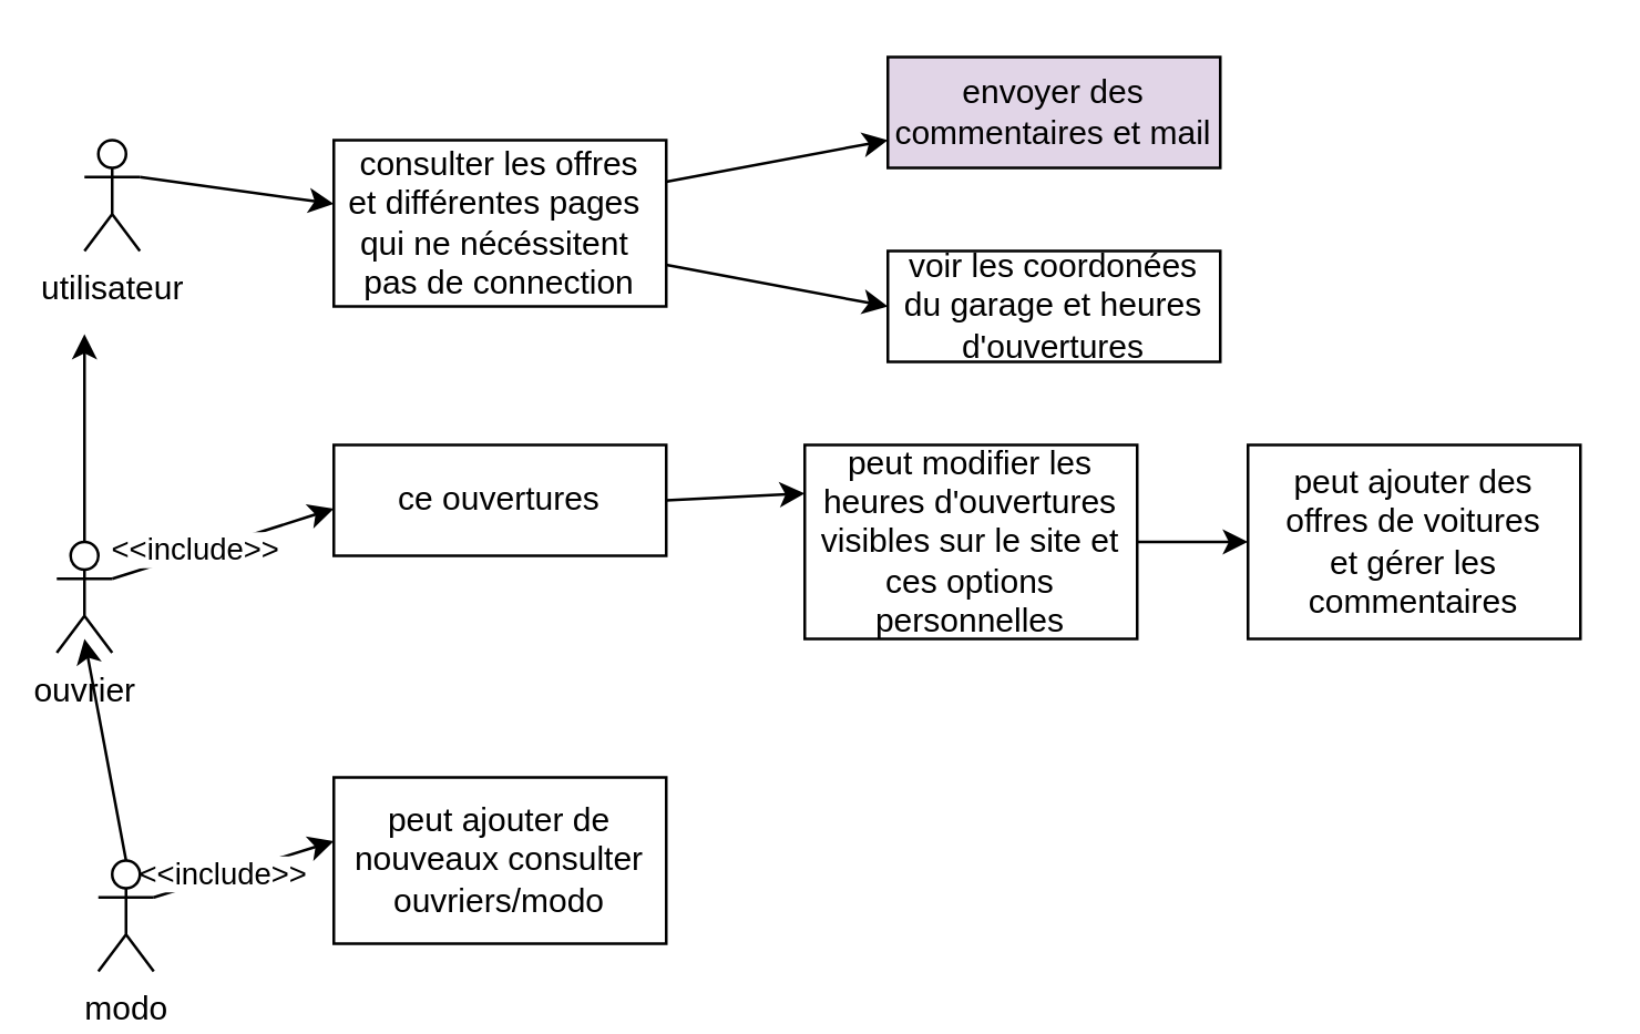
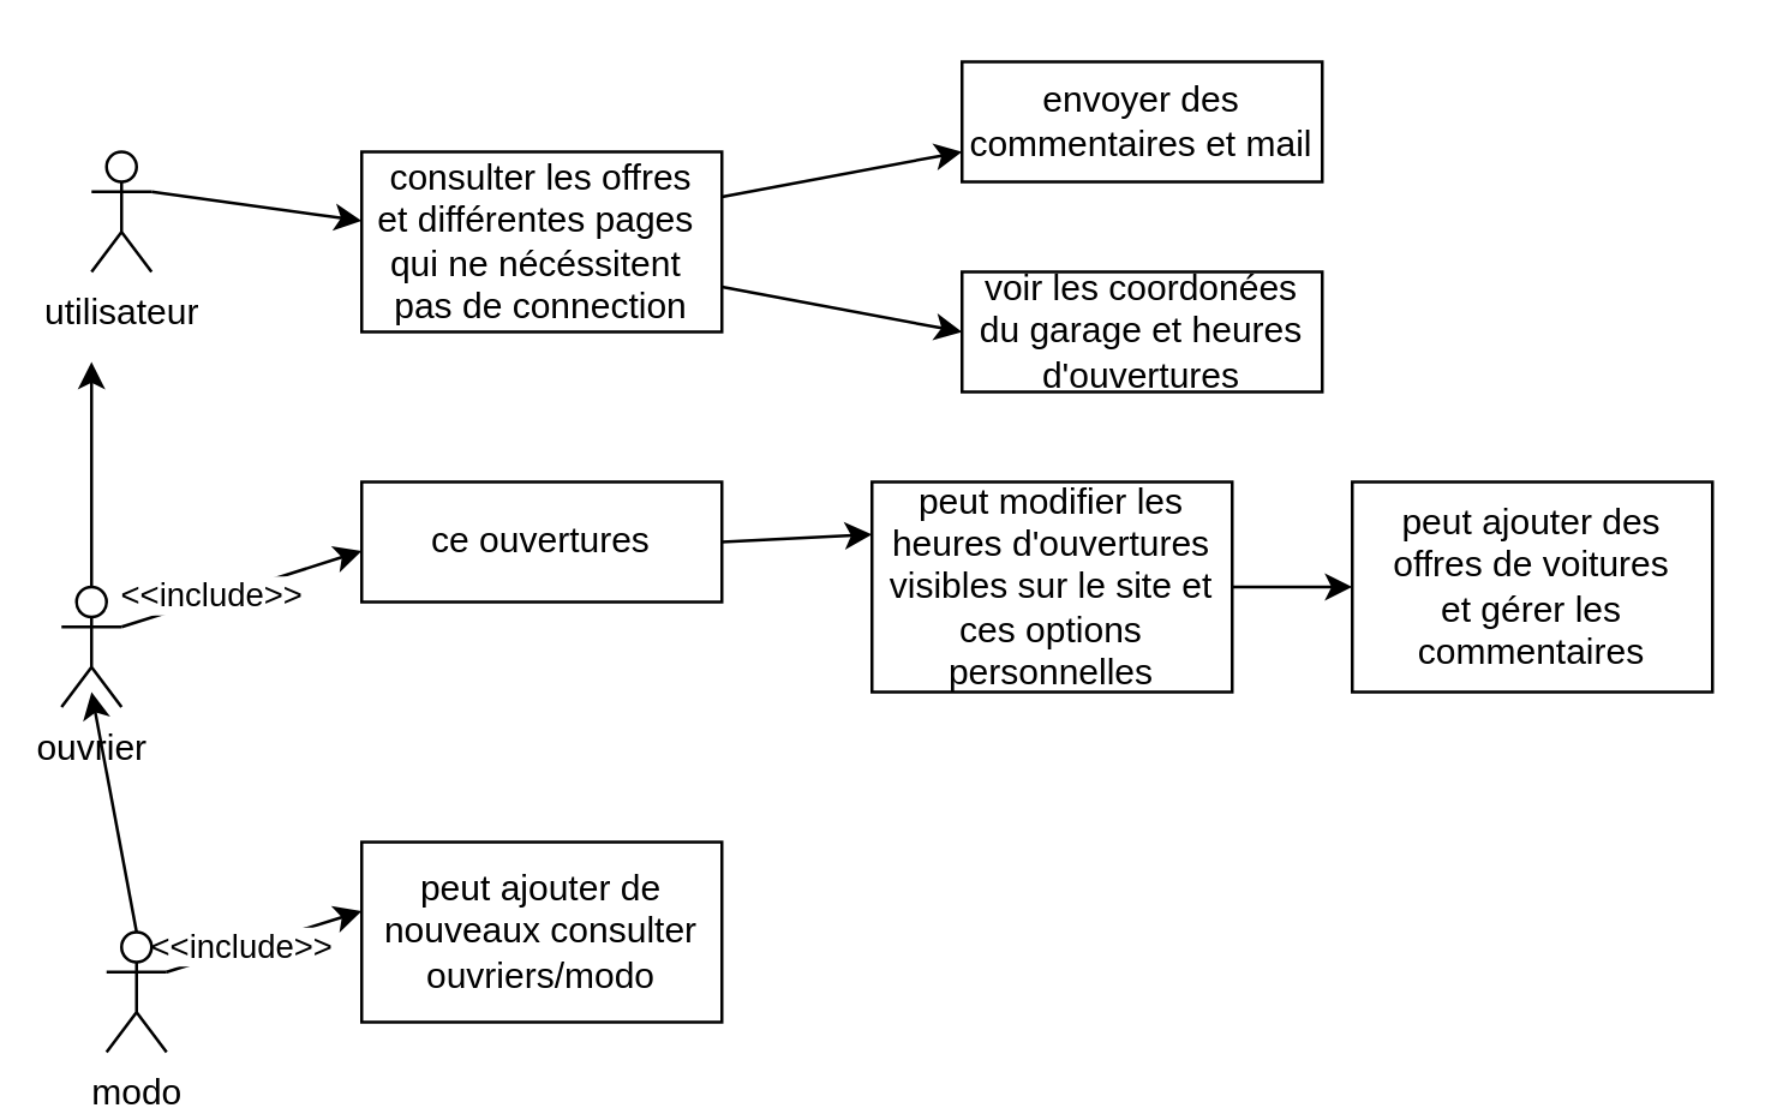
  <mxCell id="0" />
  <mxCell id="1" parent="0" />
  <mxCell id="2" style="edgeStyle=none;html=1;exitX=0.5;exitY=0;exitDx=0;exitDy=0;exitPerimeter=0;" edge="1" parent="1" source="5"><mxGeometry relative="1" as="geometry"><mxPoint x="30" y="230" as="targetPoint" /></mxGeometry></mxCell>
  <mxCell id="3" style="edgeStyle=none;html=1;exitX=1;exitY=0.333;exitDx=0;exitDy=0;exitPerimeter=0;" edge="1" parent="1" source="5"><mxGeometry relative="1" as="geometry"><mxPoint x="120" y="303" as="targetPoint" /></mxGeometry></mxCell>
  <mxCell id="4" value="&amp;lt;&amp;lt;include&amp;gt;&amp;gt;" style="edgeLabel;html=1;align=center;verticalAlign=middle;resizable=0;points=[];" vertex="1" connectable="0" parent="3"><mxGeometry x="-0.242" y="1" relative="1" as="geometry"><mxPoint as="offset" /></mxGeometry></mxCell>
  <mxCell id="5" value="modo" style="shape=umlActor;verticalLabelPosition=bottom;verticalAlign=top;html=1;outlineConnect=0;" vertex="1" parent="1"><mxGeometry x="35" y="310" width="20" height="40" as="geometry" /></mxCell>
  <mxCell id="6" style="edgeStyle=none;html=1;exitX=0.5;exitY=0;exitDx=0;exitDy=0;exitPerimeter=0;" edge="1" parent="1" source="9"><mxGeometry relative="1" as="geometry"><mxPoint x="30" y="120" as="targetPoint" /></mxGeometry></mxCell>
  <mxCell id="7" style="edgeStyle=none;html=1;exitX=1;exitY=0.333;exitDx=0;exitDy=0;exitPerimeter=0;" edge="1" parent="1" source="9"><mxGeometry relative="1" as="geometry"><mxPoint x="120" y="183" as="targetPoint" /></mxGeometry></mxCell>
  <mxCell id="8" value="&amp;lt;&amp;lt;include&amp;gt;&amp;gt;" style="edgeLabel;html=1;align=center;verticalAlign=middle;resizable=0;points=[];" vertex="1" connectable="0" parent="7"><mxGeometry x="-0.367" y="3" relative="1" as="geometry"><mxPoint x="5" as="offset" /></mxGeometry></mxCell>
  <mxCell id="9" value="ouvrier" style="shape=umlActor;verticalLabelPosition=bottom;verticalAlign=top;html=1;outlineConnect=0;" vertex="1" parent="1"><mxGeometry x="20" y="195" width="20" height="40" as="geometry" /></mxCell>
  <mxCell id="10" style="edgeStyle=none;html=1;exitX=1;exitY=0.333;exitDx=0;exitDy=0;exitPerimeter=0;" edge="1" parent="1" source="11"><mxGeometry relative="1" as="geometry"><mxPoint x="120" y="73" as="targetPoint" /></mxGeometry></mxCell>
  <mxCell id="11" value="utilisateur" style="shape=umlActor;verticalLabelPosition=bottom;verticalAlign=top;html=1;outlineConnect=0;" vertex="1" parent="1"><mxGeometry x="30" y="50" width="20" height="40" as="geometry" /></mxCell>
  <mxCell id="12" style="edgeStyle=none;html=1;" edge="1" parent="1"><mxGeometry relative="1" as="geometry"><mxPoint x="310" y="60" as="targetPoint" /><mxPoint x="310" y="60" as="sourcePoint" /></mxGeometry></mxCell>
  <mxCell id="13" style="edgeStyle=none;html=1;exitX=1;exitY=0.75;exitDx=0;exitDy=0;" edge="1" parent="1" source="15"><mxGeometry relative="1" as="geometry"><mxPoint x="320" y="110" as="targetPoint" /></mxGeometry></mxCell>
  <mxCell id="14" style="edgeStyle=none;html=1;exitX=1;exitY=0.25;exitDx=0;exitDy=0;" edge="1" parent="1" source="15"><mxGeometry relative="1" as="geometry"><mxPoint x="320" y="50" as="targetPoint" /></mxGeometry></mxCell>
  <mxCell id="15" value="consulter les offres&lt;br&gt;et différentes pages&amp;nbsp;&lt;br&gt;qui ne nécéssitent&amp;nbsp;&lt;br&gt;pas de connection" style="rounded=0;whiteSpace=wrap;html=1;" vertex="1" parent="1"><mxGeometry x="120" y="50" width="120" height="60" as="geometry" /></mxCell>
  <mxCell id="16" style="edgeStyle=none;html=1;exitX=1;exitY=0.5;exitDx=0;exitDy=0;" edge="1" parent="1" source="18"><mxGeometry relative="1" as="geometry"><mxPoint x="320" y="195" as="targetPoint" /></mxGeometry></mxCell>
  <mxCell id="17" style="edgeStyle=none;html=1;exitX=1;exitY=0.5;exitDx=0;exitDy=0;entryX=0;entryY=0.5;entryDx=0;entryDy=0;" edge="1" parent="1" source="18" target="23"><mxGeometry relative="1" as="geometry" /></mxCell>
  <mxCell id="18" value="peut modifier les heures d'ouvertures visibles sur le site et ces options personnelles" style="rounded=0;whiteSpace=wrap;html=1;" vertex="1" parent="1"><mxGeometry x="290" y="160" width="120" height="70" as="geometry" /></mxCell>
  <mxCell id="19" style="edgeStyle=none;html=1;exitX=1;exitY=0.5;exitDx=0;exitDy=0;entryX=1;entryY=0.5;entryDx=0;entryDy=0;" edge="1" parent="1" source="20" target="20"><mxGeometry relative="1" as="geometry"><mxPoint x="320" y="310" as="targetPoint" /></mxGeometry></mxCell>
  <mxCell id="20" value="peut ajouter de nouveaux consulter&lt;br&gt;ouvriers/modo" style="rounded=0;whiteSpace=wrap;html=1;" vertex="1" parent="1"><mxGeometry x="120" y="280" width="120" height="60" as="geometry" /></mxCell>
- <mxCell id="21" value="envoyer des commentaires et mail" style="rounded=0;whiteSpace=wrap;html=1;fillColor=#e1d5e7;" vertex="1" parent="1"><mxGeometry x="320" y="20" width="120" height="40" as="geometry" /></mxCell>
+ <mxCell id="21" value="envoyer des commentaires et mail" style="rounded=0;whiteSpace=wrap;html=1;" vertex="1" parent="1"><mxGeometry x="320" y="20" width="120" height="40" as="geometry" /></mxCell>
  <mxCell id="22" value="voir les coordonées du garage et heures d'ouvertures" style="rounded=0;whiteSpace=wrap;html=1;" vertex="1" parent="1"><mxGeometry x="320" y="90" width="120" height="40" as="geometry" /></mxCell>
  <mxCell id="23" value="peut ajouter des offres de voitures&lt;br&gt;et gérer les commentaires" style="rounded=0;whiteSpace=wrap;html=1;" vertex="1" parent="1"><mxGeometry x="450" y="160" width="120" height="70" as="geometry" /></mxCell>
  <mxCell id="24" style="edgeStyle=none;html=1;exitX=1;exitY=0.5;exitDx=0;exitDy=0;entryX=0;entryY=0.25;entryDx=0;entryDy=0;" edge="1" parent="1" source="25" target="18"><mxGeometry relative="1" as="geometry" /></mxCell>
  <mxCell id="25" value="ce ouvertures" style="rounded=0;whiteSpace=wrap;html=1;" vertex="1" parent="1"><mxGeometry x="120" y="160" width="120" height="40" as="geometry" /></mxCell>
